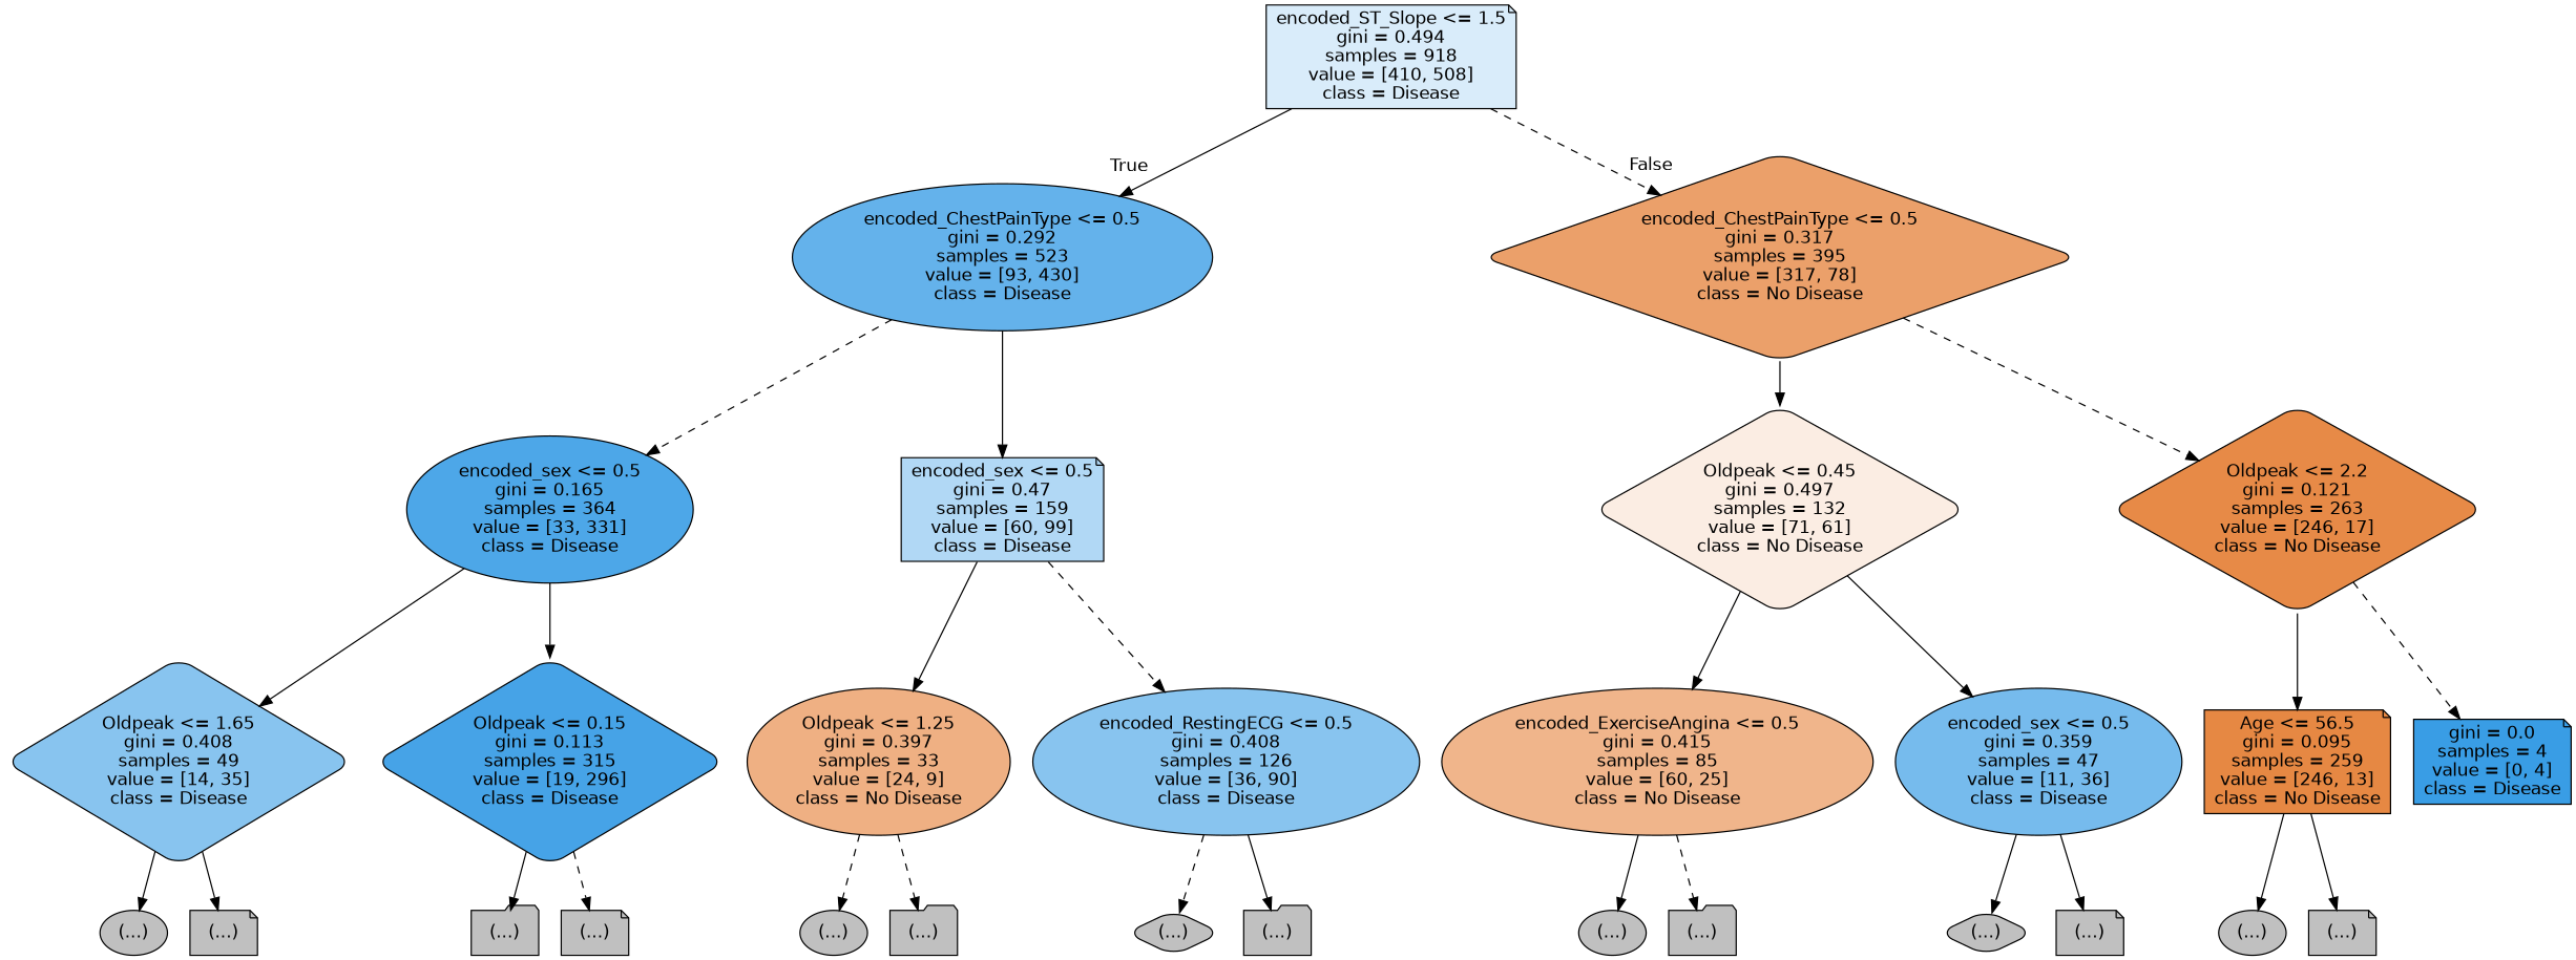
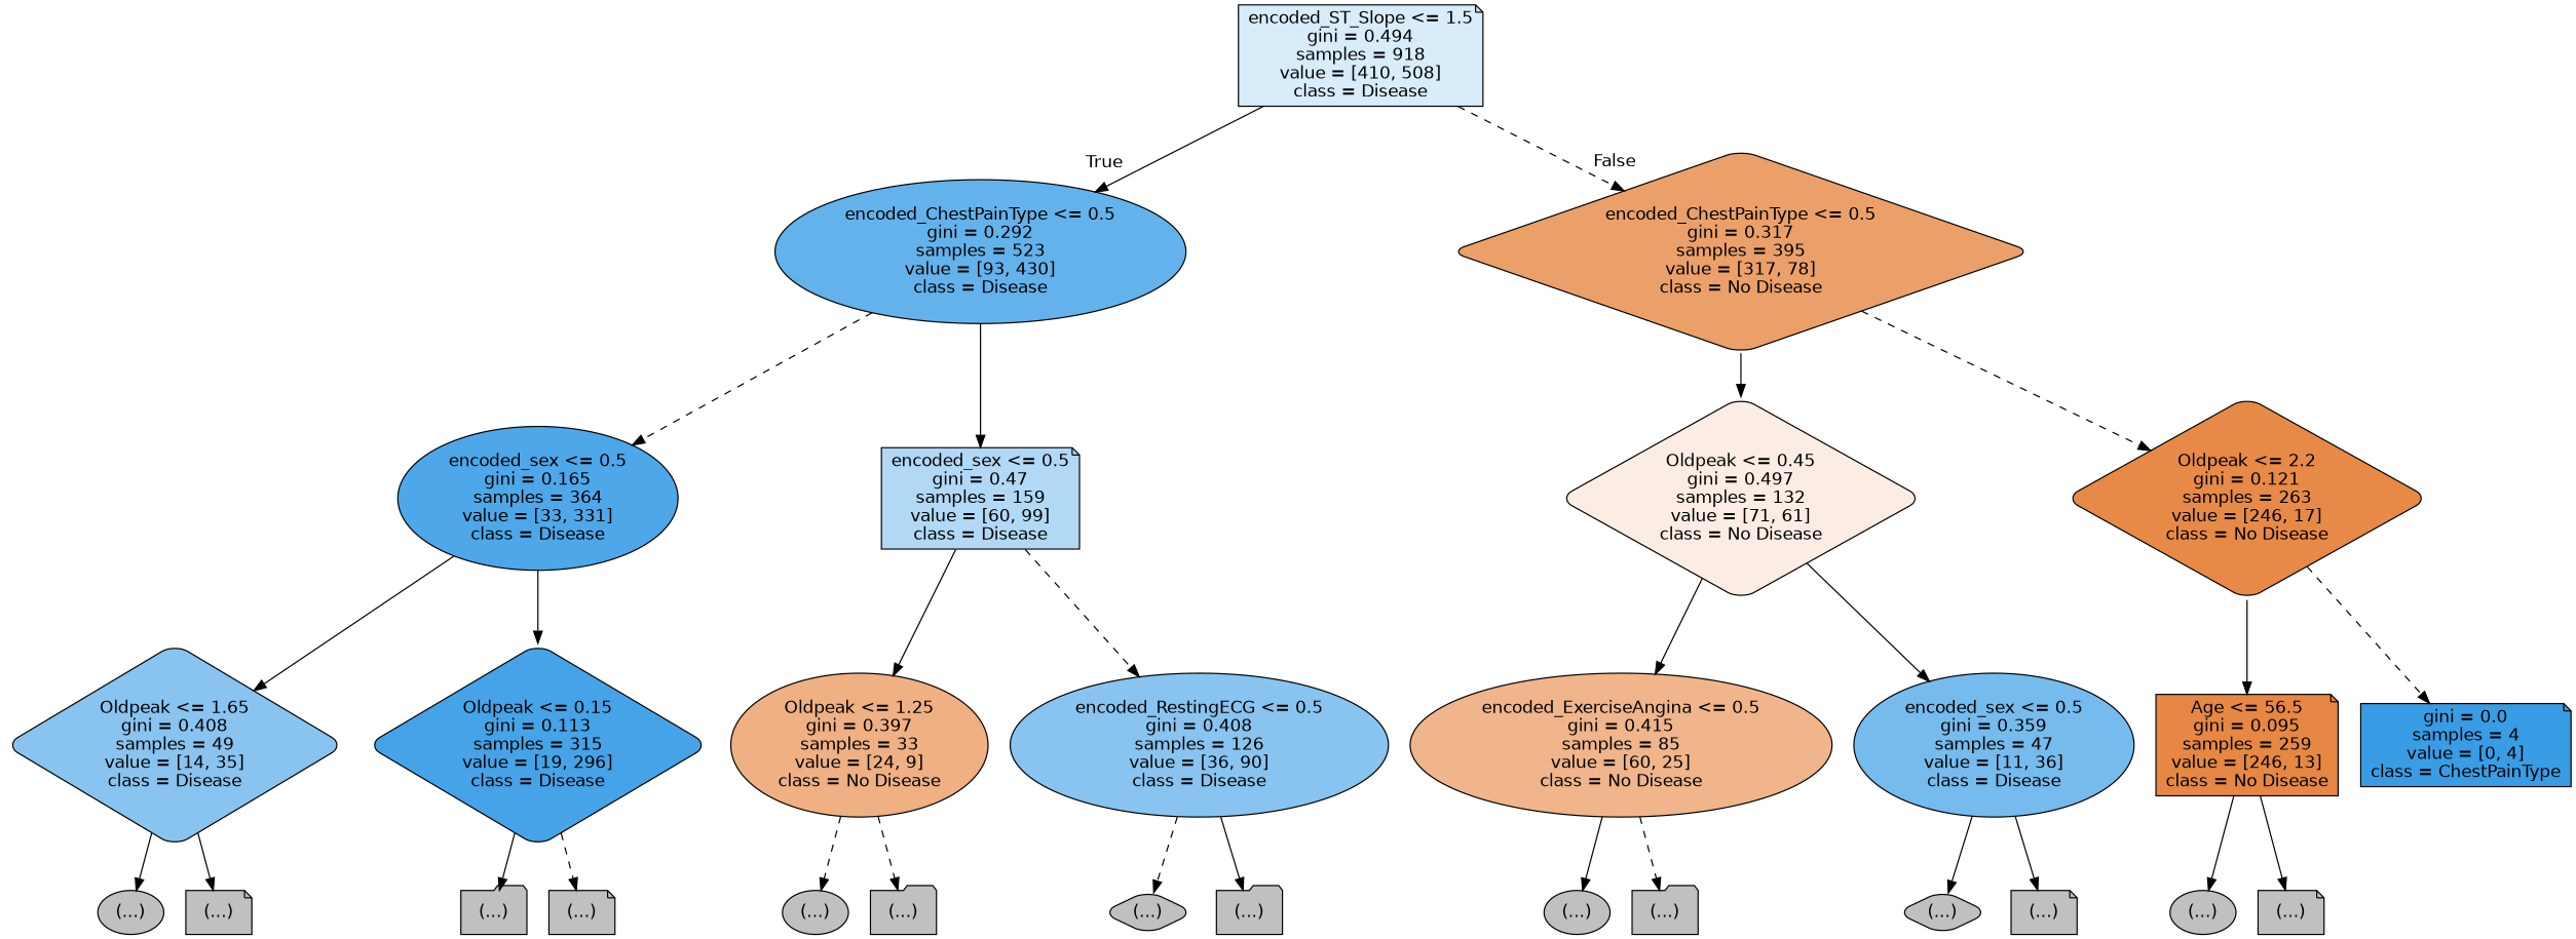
  digraph {
    node [color=black fillcolor="#C0C0C0" fontname=helvetica shape=ellipse style="filled, rounded"]
    edge [fontname=helvetica style=solid]
    n1 [fillcolor="#d9ecfa" label="encoded_ST_Slope <= 1.5\ngini = 0.494\nsamples = 918\nvalue = [410, 508]\nclass = Disease" shape=note]
    n2 [fillcolor="#64b2eb" label="encoded_ChestPainType <= 0.5\ngini = 0.292\nsamples = 523\nvalue = [93, 430]\nclass = Disease"]
    n3 [fillcolor="#eba06a" label="encoded_ChestPainType <= 0.5\ngini = 0.317\nsamples = 395\nvalue = [317, 78]\nclass = No Disease" shape=diamond]
    n4 [fillcolor="#4da7e8" label="encoded_sex <= 0.5\ngini = 0.165\nsamples = 364\nvalue = [33, 331]\nclass = Disease"]
    n5 [fillcolor="#b1d8f5" label="encoded_sex <= 0.5\ngini = 0.47\nsamples = 159\nvalue = [60, 99]\nclass = Disease" shape=note]
    n6 [fillcolor="#88c4ef" label="Oldpeak <= 1.65\ngini = 0.408\nsamples = 49\nvalue = [14, 35]\nclass = Disease" shape=diamond]
    n7 [fillcolor="#46a3e7" label="Oldpeak <= 0.15\ngini = 0.113\nsamples = 315\nvalue = [19, 296]\nclass = Disease" shape=diamond]
    n8 [label="(...)"]
    n9 [label="(...)" shape=note]
    n10 [label="(...)" shape=folder]
    n11 [label="(...)" shape=note]
    n12 [fillcolor="#efb083" label="Oldpeak <= 1.25\ngini = 0.397\nsamples = 33\nvalue = [24, 9]\nclass = No Disease"]
    n13 [fillcolor="#88c4ef" label="encoded_RestingECG <= 0.5\ngini = 0.408\nsamples = 126\nvalue = [36, 90]\nclass = Disease"]
    n14 [label="(...)"]
    n15 [label="(...)" shape=folder]
    n16 [label="(...)" shape=diamond]
    n17 [label="(...)" shape=folder]
    n18 [fillcolor="#fbede3" label="Oldpeak <= 0.45\ngini = 0.497\nsamples = 132\nvalue = [71, 61]\nclass = No Disease" shape=diamond]
    n19 [fillcolor="#e78a47" label="Oldpeak <= 2.2\ngini = 0.121\nsamples = 263\nvalue = [246, 17]\nclass = No Disease" shape=diamond]
    n20 [fillcolor="#f0b58b" label="encoded_ExerciseAngina <= 0.5\ngini = 0.415\nsamples = 85\nvalue = [60, 25]\nclass = No Disease"]
    n21 [fillcolor="#76bbed" label="encoded_sex <= 0.5\ngini = 0.359\nsamples = 47\nvalue = [11, 36]\nclass = Disease"]
    n22 [label="(...)"]
    n23 [label="(...)" shape=folder]
    n24 [label="(...)" shape=diamond]
    n25 [label="(...)" shape=note]
    n26 [fillcolor="#e68843" label="Age <= 56.5\ngini = 0.095\nsamples = 259\nvalue = [246, 13]\nclass = No Disease" shape=note]
-   n27 [fillcolor="#399de5" label="gini = 0.0\nsamples = 4\nvalue = [0, 4]\nclass = Disease" shape=note]
+   n27 [fillcolor="#399de5" label="gini = 0.0\nsamples = 4\nvalue = [0, 4]\nclass = ChestPainType" shape=note]
    n28 [label="(...)"]
    n29 [label="(...)" shape=note]
    n1 -> n2 [headlabel=True labelangle=45 labeldistance=2.5]
    n1 -> n3 [headlabel=False labelangle=-45 labeldistance=2.5 style=dashed]
    n2 -> n4 [style=dashed]
    n2 -> n5
    n3 -> n18
    n3 -> n19 [style=dashed]
    n4 -> n6
    n4 -> n7
    n5 -> n12
    n5 -> n13 [style=dashed]
    n6 -> n8
    n6 -> n9
    n7 -> n10
    n7 -> n11 [style=dashed]
    n12 -> n14 [style=dashed]
    n12 -> n15 [style=dashed]
    n13 -> n16 [style=dashed]
    n13 -> n17
    n18 -> n20
    n18 -> n21
    n19 -> n26
    n19 -> n27 [style=dashed]
    n20 -> n22
    n20 -> n23 [style=dashed]
    n21 -> n24
    n21 -> n25
    n26 -> n28
    n26 -> n29
  }
